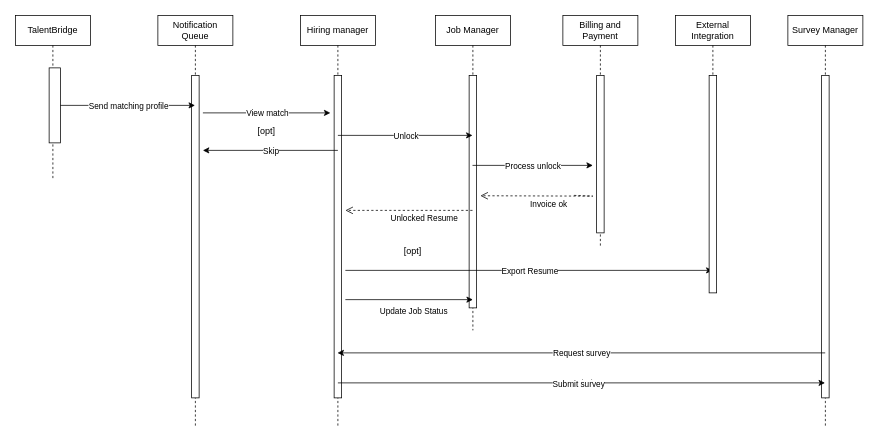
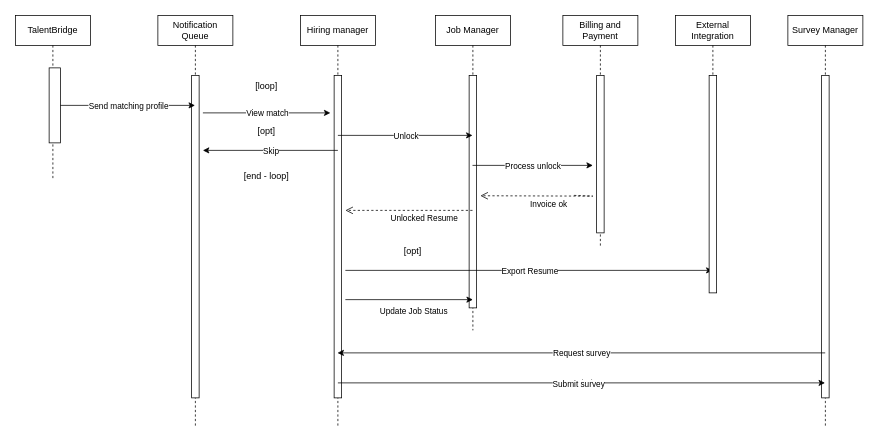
  <mxCell id="0" />
  <mxCell id="1" parent="0" />
  <mxCell id="2" value="TalentBridge" style="shape=umlLifeline;perimeter=lifelinePerimeter;whiteSpace=wrap;html=1;container=0;dropTarget=0;collapsible=0;recursiveResize=0;outlineConnect=0;portConstraint=eastwest;newEdgeStyle={&quot;edgeStyle&quot;:&quot;elbowEdgeStyle&quot;,&quot;elbow&quot;:&quot;vertical&quot;,&quot;curved&quot;:0,&quot;rounded&quot;:0};" parent="1" vertex="1"><mxGeometry x="20" y="20" width="100" height="220" as="geometry" /></mxCell>
  <mxCell id="3" value="" style="html=1;points=[];perimeter=orthogonalPerimeter;outlineConnect=0;targetShapes=umlLifeline;portConstraint=eastwest;newEdgeStyle={&quot;edgeStyle&quot;:&quot;elbowEdgeStyle&quot;,&quot;elbow&quot;:&quot;vertical&quot;,&quot;curved&quot;:0,&quot;rounded&quot;:0};" parent="2" vertex="1"><mxGeometry x="45" y="70" width="15" height="100" as="geometry" /></mxCell>
  <mxCell id="4" value="Hiring manager" style="shape=umlLifeline;perimeter=lifelinePerimeter;whiteSpace=wrap;html=1;container=0;dropTarget=0;collapsible=0;recursiveResize=0;outlineConnect=0;portConstraint=eastwest;newEdgeStyle={&quot;edgeStyle&quot;:&quot;elbowEdgeStyle&quot;,&quot;elbow&quot;:&quot;vertical&quot;,&quot;curved&quot;:0,&quot;rounded&quot;:0};" parent="1" vertex="1"><mxGeometry x="400" y="20" width="100" height="550" as="geometry" /></mxCell>
  <mxCell id="5" value="" style="html=1;points=[];perimeter=orthogonalPerimeter;outlineConnect=0;targetShapes=umlLifeline;portConstraint=eastwest;newEdgeStyle={&quot;edgeStyle&quot;:&quot;elbowEdgeStyle&quot;,&quot;elbow&quot;:&quot;vertical&quot;,&quot;curved&quot;:0,&quot;rounded&quot;:0};" parent="4" vertex="1"><mxGeometry x="45" y="80" width="10" height="430" as="geometry" /></mxCell>
  <mxCell id="6" value="&lt;div&gt;Job Manager&lt;/div&gt;" style="shape=umlLifeline;perimeter=lifelinePerimeter;whiteSpace=wrap;html=1;container=0;dropTarget=0;collapsible=0;recursiveResize=0;outlineConnect=0;portConstraint=eastwest;newEdgeStyle={&quot;edgeStyle&quot;:&quot;elbowEdgeStyle&quot;,&quot;elbow&quot;:&quot;vertical&quot;,&quot;curved&quot;:0,&quot;rounded&quot;:0};" parent="1" vertex="1"><mxGeometry x="580" y="20" width="100" height="420" as="geometry" /></mxCell>
  <mxCell id="7" value="" style="html=1;points=[];perimeter=orthogonalPerimeter;outlineConnect=0;targetShapes=umlLifeline;portConstraint=eastwest;newEdgeStyle={&quot;edgeStyle&quot;:&quot;elbowEdgeStyle&quot;,&quot;elbow&quot;:&quot;vertical&quot;,&quot;curved&quot;:0,&quot;rounded&quot;:0};" parent="6" vertex="1"><mxGeometry x="45" y="80" width="10" height="310" as="geometry" /></mxCell>
  <mxCell id="8" value="[opt]" style="text;html=1;align=center;verticalAlign=middle;whiteSpace=wrap;rounded=0;" parent="1" vertex="1"><mxGeometry x="325" y="160" width="60" height="30" as="geometry" /></mxCell>
+ <mxCell id="9" value="[loop]" style="text;html=1;align=center;verticalAlign=middle;whiteSpace=wrap;rounded=0;" parent="1" vertex="1"><mxGeometry x="325" y="100" width="60" height="30" as="geometry" /></mxCell>
+ <mxCell id="10" value="[end - loop]" style="text;html=1;align=center;verticalAlign=middle;whiteSpace=wrap;rounded=0;" parent="1" vertex="1"><mxGeometry x="320" y="220" width="70" height="30" as="geometry" /></mxCell>
  <mxCell id="11" value="&lt;div&gt;Billing and Payment&lt;/div&gt;" style="shape=umlLifeline;perimeter=lifelinePerimeter;whiteSpace=wrap;html=1;container=0;dropTarget=0;collapsible=0;recursiveResize=0;outlineConnect=0;portConstraint=eastwest;newEdgeStyle={&quot;edgeStyle&quot;:&quot;elbowEdgeStyle&quot;,&quot;elbow&quot;:&quot;vertical&quot;,&quot;curved&quot;:0,&quot;rounded&quot;:0};" parent="1" vertex="1"><mxGeometry x="750" y="20" width="100" height="310" as="geometry" /></mxCell>
  <mxCell id="12" value="" style="html=1;points=[];perimeter=orthogonalPerimeter;outlineConnect=0;targetShapes=umlLifeline;portConstraint=eastwest;newEdgeStyle={&quot;edgeStyle&quot;:&quot;elbowEdgeStyle&quot;,&quot;elbow&quot;:&quot;vertical&quot;,&quot;curved&quot;:0,&quot;rounded&quot;:0};" parent="11" vertex="1"><mxGeometry x="45" y="80" width="10" height="210" as="geometry" /></mxCell>
  <mxCell id="13" value="" style="endArrow=classic;html=1;rounded=0;" parent="1" target="19" edge="1"><mxGeometry relative="1" as="geometry"><mxPoint x="460" y="360" as="sourcePoint" /><mxPoint x="524.75" y="360" as="targetPoint" /></mxGeometry></mxCell>
  <mxCell id="14" value="Export Resume" style="edgeLabel;resizable=0;html=1;;align=center;verticalAlign=middle;" parent="13" connectable="0" vertex="1"><mxGeometry relative="1" as="geometry" /></mxCell>
  <mxCell id="15" value="Invoice ok" style="html=1;verticalAlign=bottom;endArrow=open;dashed=1;endSize=8;curved=0;rounded=0;" parent="1" edge="1"><mxGeometry x="-0.045" y="20" relative="1" as="geometry"><mxPoint x="765" y="260" as="sourcePoint" /><mxPoint x="640" y="260.5" as="targetPoint" /><Array as="points"><mxPoint x="790" y="261" /></Array><mxPoint as="offset" /></mxGeometry></mxCell>
  <mxCell id="16" value="" style="endArrow=classic;html=1;rounded=0;" parent="1" edge="1"><mxGeometry relative="1" as="geometry"><mxPoint x="450" y="200" as="sourcePoint" /><mxPoint x="270" y="200" as="targetPoint" /></mxGeometry></mxCell>
  <mxCell id="17" value="Skip" style="edgeLabel;resizable=0;html=1;;align=center;verticalAlign=middle;" parent="16" connectable="0" vertex="1"><mxGeometry relative="1" as="geometry" /></mxCell>
  <mxCell id="18" value="Unlocked Resume" style="html=1;verticalAlign=bottom;endArrow=open;dashed=1;endSize=8;curved=0;rounded=0;" parent="1" source="6" edge="1"><mxGeometry x="-0.231" y="20" relative="1" as="geometry"><mxPoint x="590" y="280" as="sourcePoint" /><mxPoint x="460" y="280" as="targetPoint" /><Array as="points" /><mxPoint as="offset" /></mxGeometry></mxCell>
  <mxCell id="19" value="External Integration" style="shape=umlLifeline;perimeter=lifelinePerimeter;whiteSpace=wrap;html=1;container=0;dropTarget=0;collapsible=0;recursiveResize=0;outlineConnect=0;portConstraint=eastwest;newEdgeStyle={&quot;edgeStyle&quot;:&quot;elbowEdgeStyle&quot;,&quot;elbow&quot;:&quot;vertical&quot;,&quot;curved&quot;:0,&quot;rounded&quot;:0};" parent="1" vertex="1"><mxGeometry x="900" y="20" width="100" height="370" as="geometry" /></mxCell>
  <mxCell id="20" value="" style="html=1;points=[];perimeter=orthogonalPerimeter;outlineConnect=0;targetShapes=umlLifeline;portConstraint=eastwest;newEdgeStyle={&quot;edgeStyle&quot;:&quot;elbowEdgeStyle&quot;,&quot;elbow&quot;:&quot;vertical&quot;,&quot;curved&quot;:0,&quot;rounded&quot;:0};" parent="19" vertex="1"><mxGeometry x="45" y="80" width="10" height="290" as="geometry" /></mxCell>
  <mxCell id="21" value="[opt]" style="text;html=1;align=center;verticalAlign=middle;whiteSpace=wrap;rounded=0;" parent="1" vertex="1"><mxGeometry x="520" y="320" width="60" height="30" as="geometry" /></mxCell>
  <mxCell id="22" value="Survey Manager" style="shape=umlLifeline;perimeter=lifelinePerimeter;whiteSpace=wrap;html=1;container=0;dropTarget=0;collapsible=0;recursiveResize=0;outlineConnect=0;portConstraint=eastwest;newEdgeStyle={&quot;edgeStyle&quot;:&quot;elbowEdgeStyle&quot;,&quot;elbow&quot;:&quot;vertical&quot;,&quot;curved&quot;:0,&quot;rounded&quot;:0};" parent="1" vertex="1"><mxGeometry x="1050" y="20" width="100" height="550" as="geometry" /></mxCell>
  <mxCell id="23" value="" style="html=1;points=[];perimeter=orthogonalPerimeter;outlineConnect=0;targetShapes=umlLifeline;portConstraint=eastwest;newEdgeStyle={&quot;edgeStyle&quot;:&quot;elbowEdgeStyle&quot;,&quot;elbow&quot;:&quot;vertical&quot;,&quot;curved&quot;:0,&quot;rounded&quot;:0};" parent="22" vertex="1"><mxGeometry x="45" y="80" width="10" height="430" as="geometry" /></mxCell>
  <mxCell id="24" value="" style="endArrow=classic;html=1;rounded=0;" parent="1" target="4" edge="1"><mxGeometry relative="1" as="geometry"><mxPoint x="1099.75" y="470" as="sourcePoint" /><mxPoint x="500.25" y="470" as="targetPoint" /></mxGeometry></mxCell>
  <mxCell id="25" value="Request survey" style="edgeLabel;resizable=0;html=1;;align=center;verticalAlign=middle;" parent="24" connectable="0" vertex="1"><mxGeometry relative="1" as="geometry" /></mxCell>
  <mxCell id="26" value="" style="endArrow=classic;html=1;rounded=0;" parent="1" edge="1"><mxGeometry relative="1" as="geometry"><mxPoint x="460" y="399" as="sourcePoint" /><mxPoint x="630" y="399" as="targetPoint" /></mxGeometry></mxCell>
  <mxCell id="27" value="Update Job Status" style="edgeLabel;resizable=0;html=1;;align=center;verticalAlign=middle;" parent="26" connectable="0" vertex="1"><mxGeometry relative="1" as="geometry"><mxPoint x="5" y="15" as="offset" /></mxGeometry></mxCell>
  <mxCell id="28" value="" style="endArrow=classic;html=1;rounded=0;" parent="1" source="6" edge="1"><mxGeometry relative="1" as="geometry"><mxPoint x="690" y="220" as="sourcePoint" /><mxPoint x="790" y="220" as="targetPoint" /></mxGeometry></mxCell>
  <mxCell id="29" value="&lt;span style=&quot;text-align: left;&quot;&gt;Process unlock&lt;/span&gt;" style="edgeLabel;resizable=0;html=1;;align=center;verticalAlign=middle;" parent="28" connectable="0" vertex="1"><mxGeometry relative="1" as="geometry" /></mxCell>
  <mxCell id="30" value="" style="endArrow=classic;html=1;rounded=0;" parent="1" target="22" edge="1"><mxGeometry relative="1" as="geometry"><mxPoint x="450" y="510" as="sourcePoint" /><mxPoint x="550" y="510" as="targetPoint" /></mxGeometry></mxCell>
  <mxCell id="31" value="Label" style="edgeLabel;resizable=0;html=1;;align=center;verticalAlign=middle;" parent="30" connectable="0" vertex="1"><mxGeometry relative="1" as="geometry" /></mxCell>
  <mxCell id="32" value="&lt;span style=&quot;text-align: left;&quot;&gt;Submit survey&lt;/span&gt;" style="edgeLabel;html=1;align=center;verticalAlign=middle;resizable=0;points=[];" parent="30" vertex="1" connectable="0"><mxGeometry x="-0.015" y="-1" relative="1" as="geometry"><mxPoint as="offset" /></mxGeometry></mxCell>
  <mxCell id="33" value="" style="endArrow=classic;html=1;rounded=0;" parent="1" target="6" edge="1"><mxGeometry relative="1" as="geometry"><mxPoint x="450" y="180" as="sourcePoint" /><mxPoint x="550" y="180" as="targetPoint" /></mxGeometry></mxCell>
  <mxCell id="34" value="Unlock" style="edgeLabel;resizable=0;html=1;;align=center;verticalAlign=middle;" parent="33" connectable="0" vertex="1"><mxGeometry relative="1" as="geometry" /></mxCell>
  <mxCell id="35" value="Notification Queue" style="shape=umlLifeline;perimeter=lifelinePerimeter;whiteSpace=wrap;html=1;container=0;dropTarget=0;collapsible=0;recursiveResize=0;outlineConnect=0;portConstraint=eastwest;newEdgeStyle={&quot;edgeStyle&quot;:&quot;elbowEdgeStyle&quot;,&quot;elbow&quot;:&quot;vertical&quot;,&quot;curved&quot;:0,&quot;rounded&quot;:0};" parent="1" vertex="1"><mxGeometry x="210" y="20" width="100" height="550" as="geometry" /></mxCell>
  <mxCell id="36" value="" style="html=1;points=[];perimeter=orthogonalPerimeter;outlineConnect=0;targetShapes=umlLifeline;portConstraint=eastwest;newEdgeStyle={&quot;edgeStyle&quot;:&quot;elbowEdgeStyle&quot;,&quot;elbow&quot;:&quot;vertical&quot;,&quot;curved&quot;:0,&quot;rounded&quot;:0};" parent="35" vertex="1"><mxGeometry x="45" y="80" width="10" height="430" as="geometry" /></mxCell>
  <mxCell id="37" value="" style="endArrow=classic;html=1;rounded=0;" parent="1" target="35" edge="1"><mxGeometry relative="1" as="geometry"><mxPoint x="80" y="140" as="sourcePoint" /><mxPoint x="180" y="140" as="targetPoint" /></mxGeometry></mxCell>
  <mxCell id="38" value="Send matching profile" style="edgeLabel;resizable=0;html=1;;align=center;verticalAlign=middle;" parent="37" connectable="0" vertex="1"><mxGeometry relative="1" as="geometry" /></mxCell>
  <mxCell id="39" value="" style="endArrow=classic;html=1;rounded=0;" parent="1" edge="1"><mxGeometry relative="1" as="geometry"><mxPoint x="270" y="150" as="sourcePoint" /><mxPoint x="440" y="150" as="targetPoint" /></mxGeometry></mxCell>
  <mxCell id="40" value="View match" style="edgeLabel;resizable=0;html=1;;align=center;verticalAlign=middle;" parent="39" connectable="0" vertex="1"><mxGeometry relative="1" as="geometry" /></mxCell>
